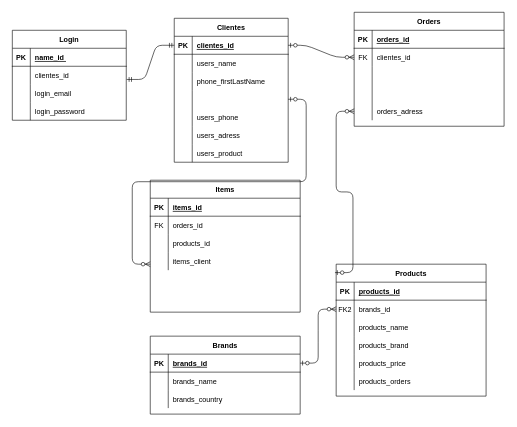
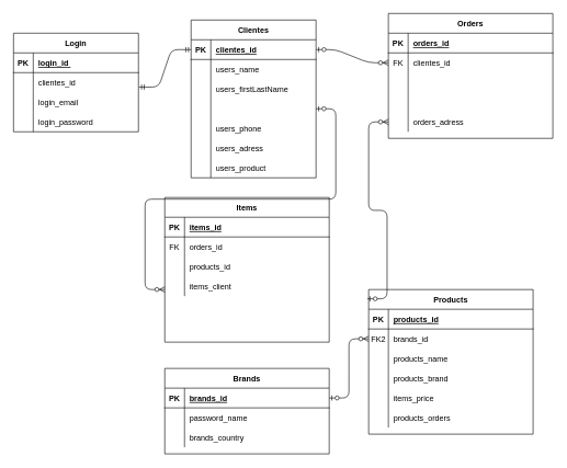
  <mxCell id="0" />
  <mxCell id="1" parent="0" />
  <mxCell id="2" value="Clientes" style="shape=table;startSize=30;container=1;collapsible=1;childLayout=tableLayout;fixedRows=1;rowLines=0;fontStyle=1;align=center;resizeLast=1;" parent="1" vertex="1"><mxGeometry x="290" y="30" width="190" height="240" as="geometry" /></mxCell>
  <mxCell id="3" value="" style="shape=partialRectangle;collapsible=0;dropTarget=0;pointerEvents=0;fillColor=none;points=[[0,0.5],[1,0.5]];portConstraint=eastwest;top=0;left=0;right=0;bottom=1;" parent="2" vertex="1"><mxGeometry y="30" width="190" height="30" as="geometry" /></mxCell>
  <mxCell id="4" value="PK" style="shape=partialRectangle;overflow=hidden;connectable=0;fillColor=none;top=0;left=0;bottom=0;right=0;fontStyle=1;" parent="3" vertex="1"><mxGeometry width="30" height="30" as="geometry" /></mxCell>
  <mxCell id="5" value="clientes_id" style="shape=partialRectangle;overflow=hidden;connectable=0;fillColor=none;top=0;left=0;bottom=0;right=0;align=left;spacingLeft=6;fontStyle=5;" parent="3" vertex="1"><mxGeometry x="30" width="160" height="30" as="geometry" /></mxCell>
  <mxCell id="6" style="shape=partialRectangle;collapsible=0;dropTarget=0;pointerEvents=0;fillColor=none;points=[[0,0.5],[1,0.5]];portConstraint=eastwest;top=0;left=0;right=0;bottom=0;" parent="2" vertex="1"><mxGeometry y="60" width="190" height="30" as="geometry" /></mxCell>
  <mxCell id="7" style="shape=partialRectangle;overflow=hidden;connectable=0;fillColor=none;top=0;left=0;bottom=0;right=0;" parent="6" vertex="1"><mxGeometry width="30" height="30" as="geometry" /></mxCell>
  <mxCell id="8" value="users_name" style="shape=partialRectangle;overflow=hidden;connectable=0;fillColor=none;top=0;left=0;bottom=0;right=0;align=left;spacingLeft=6;" parent="6" vertex="1"><mxGeometry x="30" width="160" height="30" as="geometry" /></mxCell>
  <mxCell id="9" style="shape=partialRectangle;collapsible=0;dropTarget=0;pointerEvents=0;fillColor=none;points=[[0,0.5],[1,0.5]];portConstraint=eastwest;top=0;left=0;right=0;bottom=0;" parent="2" vertex="1"><mxGeometry y="90" width="190" height="30" as="geometry" /></mxCell>
  <mxCell id="10" style="shape=partialRectangle;overflow=hidden;connectable=0;fillColor=none;top=0;left=0;bottom=0;right=0;" parent="9" vertex="1"><mxGeometry width="30" height="30" as="geometry" /></mxCell>
- <mxCell id="11" value="phone_firstLastName" style="shape=partialRectangle;overflow=hidden;connectable=0;fillColor=none;top=0;left=0;bottom=0;right=0;align=left;spacingLeft=6;" parent="9" vertex="1"><mxGeometry x="30" width="160" height="30" as="geometry" /></mxCell>
+ <mxCell id="11" value="users_firstLastName" style="shape=partialRectangle;overflow=hidden;connectable=0;fillColor=none;top=0;left=0;bottom=0;right=0;align=left;spacingLeft=6;" parent="9" vertex="1"><mxGeometry x="30" width="160" height="30" as="geometry" /></mxCell>
  <mxCell id="12" style="shape=partialRectangle;collapsible=0;dropTarget=0;pointerEvents=0;fillColor=none;points=[[0,0.5],[1,0.5]];portConstraint=eastwest;top=0;left=0;right=0;bottom=0;" parent="2" vertex="1"><mxGeometry y="120" width="190" height="30" as="geometry" /></mxCell>
  <mxCell id="13" style="shape=partialRectangle;overflow=hidden;connectable=0;fillColor=none;top=0;left=0;bottom=0;right=0;" parent="12" vertex="1"><mxGeometry width="30" height="30" as="geometry" /></mxCell>
  <mxCell id="14" value="" style="shape=partialRectangle;collapsible=0;dropTarget=0;pointerEvents=0;fillColor=none;points=[[0,0.5],[1,0.5]];portConstraint=eastwest;top=0;left=0;right=0;bottom=0;" parent="2" vertex="1"><mxGeometry y="150" width="190" height="30" as="geometry" /></mxCell>
  <mxCell id="15" value="" style="shape=partialRectangle;overflow=hidden;connectable=0;fillColor=none;top=0;left=0;bottom=0;right=0;" parent="14" vertex="1"><mxGeometry width="30" height="30" as="geometry" /></mxCell>
  <mxCell id="16" value="users_phone" style="shape=partialRectangle;overflow=hidden;connectable=0;fillColor=none;top=0;left=0;bottom=0;right=0;align=left;spacingLeft=6;" parent="14" vertex="1"><mxGeometry x="30" width="160" height="30" as="geometry" /></mxCell>
  <mxCell id="17" style="shape=partialRectangle;collapsible=0;dropTarget=0;pointerEvents=0;fillColor=none;points=[[0,0.5],[1,0.5]];portConstraint=eastwest;top=0;left=0;right=0;bottom=0;" parent="2" vertex="1"><mxGeometry y="180" width="190" height="30" as="geometry" /></mxCell>
  <mxCell id="18" style="shape=partialRectangle;overflow=hidden;connectable=0;fillColor=none;top=0;left=0;bottom=0;right=0;" parent="17" vertex="1"><mxGeometry width="30" height="30" as="geometry" /></mxCell>
  <mxCell id="19" value="users_adress" style="shape=partialRectangle;overflow=hidden;connectable=0;fillColor=none;top=0;left=0;bottom=0;right=0;align=left;spacingLeft=6;" parent="17" vertex="1"><mxGeometry x="30" width="160" height="30" as="geometry" /></mxCell>
  <mxCell id="20" value="" style="shape=partialRectangle;collapsible=0;dropTarget=0;pointerEvents=0;fillColor=none;points=[[0,0.5],[1,0.5]];portConstraint=eastwest;top=0;left=0;right=0;bottom=0;" parent="2" vertex="1"><mxGeometry y="210" width="190" height="30" as="geometry" /></mxCell>
  <mxCell id="21" value="" style="shape=partialRectangle;overflow=hidden;connectable=0;fillColor=none;top=0;left=0;bottom=0;right=0;" parent="20" vertex="1"><mxGeometry width="30" height="30" as="geometry" /></mxCell>
  <mxCell id="22" value="users_product" style="shape=partialRectangle;overflow=hidden;connectable=0;fillColor=none;top=0;left=0;bottom=0;right=0;align=left;spacingLeft=6;" parent="20" vertex="1"><mxGeometry x="30" width="160" height="30" as="geometry" /></mxCell>
  <mxCell id="23" value="Login" style="shape=table;startSize=30;container=1;collapsible=1;childLayout=tableLayout;fixedRows=1;rowLines=0;fontStyle=1;align=center;resizeLast=1;" parent="1" vertex="1"><mxGeometry x="20" y="50" width="190" height="150" as="geometry" /></mxCell>
  <mxCell id="24" value="" style="shape=partialRectangle;collapsible=0;dropTarget=0;pointerEvents=0;fillColor=none;points=[[0,0.5],[1,0.5]];portConstraint=eastwest;top=0;left=0;right=0;bottom=1;" parent="23" vertex="1"><mxGeometry y="30" width="190" height="30" as="geometry" /></mxCell>
  <mxCell id="25" value="PK" style="shape=partialRectangle;overflow=hidden;connectable=0;fillColor=none;top=0;left=0;bottom=0;right=0;fontStyle=1;" parent="24" vertex="1"><mxGeometry width="30" height="30" as="geometry" /></mxCell>
- <mxCell id="26" value="name_id " style="shape=partialRectangle;overflow=hidden;connectable=0;fillColor=none;top=0;left=0;bottom=0;right=0;align=left;spacingLeft=6;fontStyle=5;" parent="24" vertex="1"><mxGeometry x="30" width="160" height="30" as="geometry" /></mxCell>
+ <mxCell id="26" value="login_id " style="shape=partialRectangle;overflow=hidden;connectable=0;fillColor=none;top=0;left=0;bottom=0;right=0;align=left;spacingLeft=6;fontStyle=5;" parent="24" vertex="1"><mxGeometry x="30" width="160" height="30" as="geometry" /></mxCell>
  <mxCell id="27" style="shape=partialRectangle;collapsible=0;dropTarget=0;pointerEvents=0;fillColor=none;points=[[0,0.5],[1,0.5]];portConstraint=eastwest;top=0;left=0;right=0;bottom=0;" parent="23" vertex="1"><mxGeometry y="60" width="190" height="30" as="geometry" /></mxCell>
  <mxCell id="28" style="shape=partialRectangle;overflow=hidden;connectable=0;fillColor=none;top=0;left=0;bottom=0;right=0;" parent="27" vertex="1"><mxGeometry width="30" height="30" as="geometry" /></mxCell>
  <mxCell id="29" value="clientes_id" style="shape=partialRectangle;overflow=hidden;connectable=0;fillColor=none;top=0;left=0;bottom=0;right=0;align=left;spacingLeft=6;" parent="27" vertex="1"><mxGeometry x="30" width="160" height="30" as="geometry" /></mxCell>
  <mxCell id="30" style="shape=partialRectangle;collapsible=0;dropTarget=0;pointerEvents=0;fillColor=none;points=[[0,0.5],[1,0.5]];portConstraint=eastwest;top=0;left=0;right=0;bottom=0;" parent="23" vertex="1"><mxGeometry y="90" width="190" height="30" as="geometry" /></mxCell>
  <mxCell id="31" style="shape=partialRectangle;overflow=hidden;connectable=0;fillColor=none;top=0;left=0;bottom=0;right=0;" parent="30" vertex="1"><mxGeometry width="30" height="30" as="geometry" /></mxCell>
  <mxCell id="32" value="login_email" style="shape=partialRectangle;overflow=hidden;connectable=0;fillColor=none;top=0;left=0;bottom=0;right=0;align=left;spacingLeft=6;" parent="30" vertex="1"><mxGeometry x="30" width="160" height="30" as="geometry" /></mxCell>
  <mxCell id="33" style="shape=partialRectangle;collapsible=0;dropTarget=0;pointerEvents=0;fillColor=none;points=[[0,0.5],[1,0.5]];portConstraint=eastwest;top=0;left=0;right=0;bottom=0;" parent="23" vertex="1"><mxGeometry y="120" width="190" height="30" as="geometry" /></mxCell>
  <mxCell id="34" style="shape=partialRectangle;overflow=hidden;connectable=0;fillColor=none;top=0;left=0;bottom=0;right=0;" parent="33" vertex="1"><mxGeometry width="30" height="30" as="geometry" /></mxCell>
  <mxCell id="35" value="login_password" style="shape=partialRectangle;overflow=hidden;connectable=0;fillColor=none;top=0;left=0;bottom=0;right=0;align=left;spacingLeft=6;" parent="33" vertex="1"><mxGeometry x="30" width="160" height="30" as="geometry" /></mxCell>
  <mxCell id="36" value="" style="shape=partialRectangle;overflow=hidden;connectable=0;fillColor=none;top=0;left=0;bottom=0;right=0;align=left;spacingLeft=6;" parent="1" vertex="1"><mxGeometry x="355" y="410" width="220" height="30" as="geometry" /></mxCell>
  <mxCell id="37" value="" style="edgeStyle=entityRelationEdgeStyle;fontSize=12;html=1;endArrow=ERmandOne;startArrow=ERmandOne;exitX=1.004;exitY=0.733;exitDx=0;exitDy=0;exitPerimeter=0;entryX=0;entryY=0.5;entryDx=0;entryDy=0;" parent="1" source="27" target="3" edge="1"><mxGeometry width="100" height="100" relative="1" as="geometry"><mxPoint x="310" y="540" as="sourcePoint" /><mxPoint x="410" y="440" as="targetPoint" /></mxGeometry></mxCell>
  <mxCell id="38" value="Orders" style="shape=table;startSize=30;container=1;collapsible=1;childLayout=tableLayout;fixedRows=1;rowLines=0;fontStyle=1;align=center;resizeLast=1;" parent="1" vertex="1"><mxGeometry x="590" y="20" width="250" height="190" as="geometry" /></mxCell>
  <mxCell id="39" value="" style="shape=partialRectangle;collapsible=0;dropTarget=0;pointerEvents=0;fillColor=none;points=[[0,0.5],[1,0.5]];portConstraint=eastwest;top=0;left=0;right=0;bottom=1;" parent="38" vertex="1"><mxGeometry y="30" width="250" height="30" as="geometry" /></mxCell>
  <mxCell id="40" value="PK" style="shape=partialRectangle;overflow=hidden;connectable=0;fillColor=none;top=0;left=0;bottom=0;right=0;fontStyle=1;" parent="39" vertex="1"><mxGeometry width="30" height="30" as="geometry" /></mxCell>
  <mxCell id="41" value="orders_id" style="shape=partialRectangle;overflow=hidden;connectable=0;fillColor=none;top=0;left=0;bottom=0;right=0;align=left;spacingLeft=6;fontStyle=5;" parent="39" vertex="1"><mxGeometry x="30" width="220" height="30" as="geometry" /></mxCell>
  <mxCell id="42" style="shape=partialRectangle;collapsible=0;dropTarget=0;pointerEvents=0;fillColor=none;points=[[0,0.5],[1,0.5]];portConstraint=eastwest;top=0;left=0;right=0;bottom=0;" parent="38" vertex="1"><mxGeometry y="60" width="250" height="30" as="geometry" /></mxCell>
  <mxCell id="43" value="FK" style="shape=partialRectangle;overflow=hidden;connectable=0;fillColor=none;top=0;left=0;bottom=0;right=0;" parent="42" vertex="1"><mxGeometry width="30" height="30" as="geometry" /></mxCell>
  <mxCell id="44" value="clientes_id" style="shape=partialRectangle;overflow=hidden;connectable=0;fillColor=none;top=0;left=0;bottom=0;right=0;align=left;spacingLeft=6;" parent="42" vertex="1"><mxGeometry x="30" width="220" height="30" as="geometry" /></mxCell>
  <mxCell id="45" style="shape=partialRectangle;collapsible=0;dropTarget=0;pointerEvents=0;fillColor=none;points=[[0,0.5],[1,0.5]];portConstraint=eastwest;top=0;left=0;right=0;bottom=0;" parent="38" vertex="1"><mxGeometry y="90" width="250" height="30" as="geometry" /></mxCell>
  <mxCell id="46" style="shape=partialRectangle;overflow=hidden;connectable=0;fillColor=none;top=0;left=0;bottom=0;right=0;" parent="45" vertex="1"><mxGeometry width="30" height="30" as="geometry" /></mxCell>
  <mxCell id="47" style="shape=partialRectangle;collapsible=0;dropTarget=0;pointerEvents=0;fillColor=none;points=[[0,0.5],[1,0.5]];portConstraint=eastwest;top=0;left=0;right=0;bottom=0;" parent="38" vertex="1"><mxGeometry y="120" width="250" height="30" as="geometry" /></mxCell>
  <mxCell id="48" style="shape=partialRectangle;overflow=hidden;connectable=0;fillColor=none;top=0;left=0;bottom=0;right=0;" parent="47" vertex="1"><mxGeometry width="30" height="30" as="geometry" /></mxCell>
  <mxCell id="49" style="shape=partialRectangle;collapsible=0;dropTarget=0;pointerEvents=0;fillColor=none;points=[[0,0.5],[1,0.5]];portConstraint=eastwest;top=0;left=0;right=0;bottom=0;" parent="38" vertex="1"><mxGeometry y="150" width="250" height="30" as="geometry" /></mxCell>
  <mxCell id="50" style="shape=partialRectangle;overflow=hidden;connectable=0;fillColor=none;top=0;left=0;bottom=0;right=0;" parent="49" vertex="1"><mxGeometry width="30" height="30" as="geometry" /></mxCell>
  <mxCell id="51" value="orders_adress" style="shape=partialRectangle;overflow=hidden;connectable=0;fillColor=none;top=0;left=0;bottom=0;right=0;align=left;spacingLeft=6;" parent="49" vertex="1"><mxGeometry x="30" width="220" height="30" as="geometry" /></mxCell>
  <mxCell id="52" value="Brands" style="shape=table;startSize=30;container=1;collapsible=1;childLayout=tableLayout;fixedRows=1;rowLines=0;fontStyle=1;align=center;resizeLast=1;" parent="1" vertex="1"><mxGeometry x="250" y="560" width="250" height="130" as="geometry" /></mxCell>
  <mxCell id="53" value="" style="shape=partialRectangle;collapsible=0;dropTarget=0;pointerEvents=0;fillColor=none;points=[[0,0.5],[1,0.5]];portConstraint=eastwest;top=0;left=0;right=0;bottom=1;" parent="52" vertex="1"><mxGeometry y="30" width="250" height="30" as="geometry" /></mxCell>
  <mxCell id="54" value="PK" style="shape=partialRectangle;overflow=hidden;connectable=0;fillColor=none;top=0;left=0;bottom=0;right=0;fontStyle=1;" parent="53" vertex="1"><mxGeometry width="30" height="30" as="geometry" /></mxCell>
  <mxCell id="55" value="brands_id" style="shape=partialRectangle;overflow=hidden;connectable=0;fillColor=none;top=0;left=0;bottom=0;right=0;align=left;spacingLeft=6;fontStyle=5;" parent="53" vertex="1"><mxGeometry x="30" width="220" height="30" as="geometry" /></mxCell>
  <mxCell id="56" style="shape=partialRectangle;collapsible=0;dropTarget=0;pointerEvents=0;fillColor=none;points=[[0,0.5],[1,0.5]];portConstraint=eastwest;top=0;left=0;right=0;bottom=0;" parent="52" vertex="1"><mxGeometry y="60" width="250" height="30" as="geometry" /></mxCell>
  <mxCell id="57" style="shape=partialRectangle;overflow=hidden;connectable=0;fillColor=none;top=0;left=0;bottom=0;right=0;" parent="56" vertex="1"><mxGeometry width="30" height="30" as="geometry" /></mxCell>
- <mxCell id="58" value="brands_name" style="shape=partialRectangle;overflow=hidden;connectable=0;fillColor=none;top=0;left=0;bottom=0;right=0;align=left;spacingLeft=6;" parent="56" vertex="1"><mxGeometry x="30" width="220" height="30" as="geometry" /></mxCell>
+ <mxCell id="58" value="password_name" style="shape=partialRectangle;overflow=hidden;connectable=0;fillColor=none;top=0;left=0;bottom=0;right=0;align=left;spacingLeft=6;" parent="56" vertex="1"><mxGeometry x="30" width="220" height="30" as="geometry" /></mxCell>
  <mxCell id="59" style="shape=partialRectangle;collapsible=0;dropTarget=0;pointerEvents=0;fillColor=none;points=[[0,0.5],[1,0.5]];portConstraint=eastwest;top=0;left=0;right=0;bottom=0;" parent="52" vertex="1"><mxGeometry y="90" width="250" height="30" as="geometry" /></mxCell>
  <mxCell id="60" style="shape=partialRectangle;overflow=hidden;connectable=0;fillColor=none;top=0;left=0;bottom=0;right=0;" parent="59" vertex="1"><mxGeometry width="30" height="30" as="geometry" /></mxCell>
  <mxCell id="61" value="brands_country" style="shape=partialRectangle;overflow=hidden;connectable=0;fillColor=none;top=0;left=0;bottom=0;right=0;align=left;spacingLeft=6;" parent="59" vertex="1"><mxGeometry x="30" width="220" height="30" as="geometry" /></mxCell>
  <mxCell id="62" value="Items" style="shape=table;startSize=30;container=1;collapsible=1;childLayout=tableLayout;fixedRows=1;rowLines=0;fontStyle=1;align=center;resizeLast=1;" parent="1" vertex="1"><mxGeometry x="250" y="300" width="250" height="220" as="geometry" /></mxCell>
  <mxCell id="63" value="" style="shape=partialRectangle;collapsible=0;dropTarget=0;pointerEvents=0;fillColor=none;points=[[0,0.5],[1,0.5]];portConstraint=eastwest;top=0;left=0;right=0;bottom=1;" parent="62" vertex="1"><mxGeometry y="30" width="250" height="30" as="geometry" /></mxCell>
  <mxCell id="64" value="PK" style="shape=partialRectangle;overflow=hidden;connectable=0;fillColor=none;top=0;left=0;bottom=0;right=0;fontStyle=1;" parent="63" vertex="1"><mxGeometry width="30" height="30" as="geometry" /></mxCell>
  <mxCell id="65" value="items_id" style="shape=partialRectangle;overflow=hidden;connectable=0;fillColor=none;top=0;left=0;bottom=0;right=0;align=left;spacingLeft=6;fontStyle=5;" parent="63" vertex="1"><mxGeometry x="30" width="220" height="30" as="geometry" /></mxCell>
  <mxCell id="66" style="shape=partialRectangle;collapsible=0;dropTarget=0;pointerEvents=0;fillColor=none;points=[[0,0.5],[1,0.5]];portConstraint=eastwest;top=0;left=0;right=0;bottom=0;" parent="62" vertex="1"><mxGeometry y="60" width="250" height="30" as="geometry" /></mxCell>
  <mxCell id="67" value="FK" style="shape=partialRectangle;overflow=hidden;connectable=0;fillColor=none;top=0;left=0;bottom=0;right=0;" parent="66" vertex="1"><mxGeometry width="30" height="30" as="geometry" /></mxCell>
  <mxCell id="68" value="orders_id" style="shape=partialRectangle;overflow=hidden;connectable=0;fillColor=none;top=0;left=0;bottom=0;right=0;align=left;spacingLeft=6;" parent="66" vertex="1"><mxGeometry x="30" width="220" height="30" as="geometry" /></mxCell>
  <mxCell id="69" style="shape=partialRectangle;collapsible=0;dropTarget=0;pointerEvents=0;fillColor=none;points=[[0,0.5],[1,0.5]];portConstraint=eastwest;top=0;left=0;right=0;bottom=0;" vertex="1" parent="62"><mxGeometry y="90" width="250" height="30" as="geometry" /></mxCell>
  <mxCell id="70" style="shape=partialRectangle;overflow=hidden;connectable=0;fillColor=none;top=0;left=0;bottom=0;right=0;" vertex="1" parent="69"><mxGeometry width="30" height="30" as="geometry" /></mxCell>
  <mxCell id="71" value="products_id" style="shape=partialRectangle;overflow=hidden;connectable=0;fillColor=none;top=0;left=0;bottom=0;right=0;align=left;spacingLeft=6;" vertex="1" parent="69"><mxGeometry x="30" width="220" height="30" as="geometry" /></mxCell>
  <mxCell id="72" style="shape=partialRectangle;collapsible=0;dropTarget=0;pointerEvents=0;fillColor=none;points=[[0,0.5],[1,0.5]];portConstraint=eastwest;top=0;left=0;right=0;bottom=0;" parent="62" vertex="1"><mxGeometry y="120" width="250" height="30" as="geometry" /></mxCell>
  <mxCell id="73" style="shape=partialRectangle;overflow=hidden;connectable=0;fillColor=none;top=0;left=0;bottom=0;right=0;" parent="72" vertex="1"><mxGeometry width="30" height="30" as="geometry" /></mxCell>
  <mxCell id="74" value="items_client" style="shape=partialRectangle;overflow=hidden;connectable=0;fillColor=none;top=0;left=0;bottom=0;right=0;align=left;spacingLeft=6;" parent="72" vertex="1"><mxGeometry x="30" width="220" height="30" as="geometry" /></mxCell>
  <mxCell id="75" style="shape=partialRectangle;collapsible=0;dropTarget=0;pointerEvents=0;fillColor=none;points=[[0,0.5],[1,0.5]];portConstraint=eastwest;top=0;left=0;right=0;bottom=0;" parent="62" vertex="1"><mxGeometry y="150" width="250" height="30" as="geometry" /></mxCell>
  <mxCell id="76" style="shape=partialRectangle;overflow=hidden;connectable=0;fillColor=none;top=0;left=0;bottom=0;right=0;" parent="75" vertex="1"><mxGeometry width="30" height="30" as="geometry" /></mxCell>
  <mxCell id="77" style="shape=partialRectangle;collapsible=0;dropTarget=0;pointerEvents=0;fillColor=none;points=[[0,0.5],[1,0.5]];portConstraint=eastwest;top=0;left=0;right=0;bottom=0;" parent="62" vertex="1"><mxGeometry y="180" width="250" height="30" as="geometry" /></mxCell>
  <mxCell id="78" style="shape=partialRectangle;overflow=hidden;connectable=0;fillColor=none;top=0;left=0;bottom=0;right=0;" parent="77" vertex="1"><mxGeometry width="30" height="30" as="geometry" /></mxCell>
  <mxCell id="79" value="Products" style="shape=table;startSize=30;container=1;collapsible=1;childLayout=tableLayout;fixedRows=1;rowLines=0;fontStyle=1;align=center;resizeLast=1;" parent="1" vertex="1"><mxGeometry x="560" y="440" width="250" height="220" as="geometry" /></mxCell>
  <mxCell id="80" value="" style="shape=partialRectangle;collapsible=0;dropTarget=0;pointerEvents=0;fillColor=none;points=[[0,0.5],[1,0.5]];portConstraint=eastwest;top=0;left=0;right=0;bottom=1;" parent="79" vertex="1"><mxGeometry y="30" width="250" height="30" as="geometry" /></mxCell>
  <mxCell id="81" value="PK" style="shape=partialRectangle;overflow=hidden;connectable=0;fillColor=none;top=0;left=0;bottom=0;right=0;fontStyle=1;" parent="80" vertex="1"><mxGeometry width="30" height="30" as="geometry" /></mxCell>
  <mxCell id="82" value="products_id" style="shape=partialRectangle;overflow=hidden;connectable=0;fillColor=none;top=0;left=0;bottom=0;right=0;align=left;spacingLeft=6;fontStyle=5;" parent="80" vertex="1"><mxGeometry x="30" width="220" height="30" as="geometry" /></mxCell>
  <mxCell id="83" style="shape=partialRectangle;collapsible=0;dropTarget=0;pointerEvents=0;fillColor=none;points=[[0,0.5],[1,0.5]];portConstraint=eastwest;top=0;left=0;right=0;bottom=0;" parent="79" vertex="1"><mxGeometry y="60" width="250" height="30" as="geometry" /></mxCell>
  <mxCell id="84" value="FK2" style="shape=partialRectangle;overflow=hidden;connectable=0;fillColor=none;top=0;left=0;bottom=0;right=0;" parent="83" vertex="1"><mxGeometry width="30" height="30" as="geometry" /></mxCell>
  <mxCell id="85" value="brands_id" style="shape=partialRectangle;overflow=hidden;connectable=0;fillColor=none;top=0;left=0;bottom=0;right=0;align=left;spacingLeft=6;" parent="83" vertex="1"><mxGeometry x="30" width="220" height="30" as="geometry" /></mxCell>
  <mxCell id="86" style="shape=partialRectangle;collapsible=0;dropTarget=0;pointerEvents=0;fillColor=none;points=[[0,0.5],[1,0.5]];portConstraint=eastwest;top=0;left=0;right=0;bottom=0;" parent="79" vertex="1"><mxGeometry y="90" width="250" height="30" as="geometry" /></mxCell>
  <mxCell id="87" style="shape=partialRectangle;overflow=hidden;connectable=0;fillColor=none;top=0;left=0;bottom=0;right=0;" parent="86" vertex="1"><mxGeometry width="30" height="30" as="geometry" /></mxCell>
  <mxCell id="88" value="products_name" style="shape=partialRectangle;overflow=hidden;connectable=0;fillColor=none;top=0;left=0;bottom=0;right=0;align=left;spacingLeft=6;" parent="86" vertex="1"><mxGeometry x="30" width="220" height="30" as="geometry" /></mxCell>
  <mxCell id="89" style="shape=partialRectangle;collapsible=0;dropTarget=0;pointerEvents=0;fillColor=none;points=[[0,0.5],[1,0.5]];portConstraint=eastwest;top=0;left=0;right=0;bottom=0;" parent="79" vertex="1"><mxGeometry y="120" width="250" height="30" as="geometry" /></mxCell>
  <mxCell id="90" style="shape=partialRectangle;overflow=hidden;connectable=0;fillColor=none;top=0;left=0;bottom=0;right=0;" parent="89" vertex="1"><mxGeometry width="30" height="30" as="geometry" /></mxCell>
  <mxCell id="91" value="products_brand" style="shape=partialRectangle;overflow=hidden;connectable=0;fillColor=none;top=0;left=0;bottom=0;right=0;align=left;spacingLeft=6;" parent="89" vertex="1"><mxGeometry x="30" width="220" height="30" as="geometry" /></mxCell>
  <mxCell id="92" style="shape=partialRectangle;collapsible=0;dropTarget=0;pointerEvents=0;fillColor=none;points=[[0,0.5],[1,0.5]];portConstraint=eastwest;top=0;left=0;right=0;bottom=0;" parent="79" vertex="1"><mxGeometry y="150" width="250" height="30" as="geometry" /></mxCell>
  <mxCell id="93" style="shape=partialRectangle;overflow=hidden;connectable=0;fillColor=none;top=0;left=0;bottom=0;right=0;" parent="92" vertex="1"><mxGeometry width="30" height="30" as="geometry" /></mxCell>
- <mxCell id="94" value="products_price" style="shape=partialRectangle;overflow=hidden;connectable=0;fillColor=none;top=0;left=0;bottom=0;right=0;align=left;spacingLeft=6;" parent="92" vertex="1"><mxGeometry x="30" width="220" height="30" as="geometry" /></mxCell>
+ <mxCell id="94" value="items_price" style="shape=partialRectangle;overflow=hidden;connectable=0;fillColor=none;top=0;left=0;bottom=0;right=0;align=left;spacingLeft=6;" parent="92" vertex="1"><mxGeometry x="30" width="220" height="30" as="geometry" /></mxCell>
  <mxCell id="95" value="" style="shape=partialRectangle;collapsible=0;dropTarget=0;pointerEvents=0;fillColor=none;points=[[0,0.5],[1,0.5]];portConstraint=eastwest;top=0;left=0;right=0;bottom=0;" parent="79" vertex="1"><mxGeometry y="180" width="250" height="30" as="geometry" /></mxCell>
  <mxCell id="96" value="" style="shape=partialRectangle;overflow=hidden;connectable=0;fillColor=none;top=0;left=0;bottom=0;right=0;" parent="95" vertex="1"><mxGeometry width="30" height="30" as="geometry" /></mxCell>
  <mxCell id="97" value="products_orders" style="shape=partialRectangle;overflow=hidden;connectable=0;fillColor=none;top=0;left=0;bottom=0;right=0;align=left;spacingLeft=6;" parent="95" vertex="1"><mxGeometry x="30" width="220" height="30" as="geometry" /></mxCell>
  <mxCell id="98" value="" style="edgeStyle=entityRelationEdgeStyle;fontSize=12;html=1;endArrow=ERzeroToMany;startArrow=ERzeroToOne;exitX=1;exitY=0.5;exitDx=0;exitDy=0;" parent="1" source="12" edge="1"><mxGeometry width="100" height="100" relative="1" as="geometry"><mxPoint x="290" y="95" as="sourcePoint" /><mxPoint x="250" y="440" as="targetPoint" /></mxGeometry></mxCell>
  <mxCell id="99" value="" style="edgeStyle=entityRelationEdgeStyle;fontSize=12;html=1;endArrow=ERzeroToMany;startArrow=ERzeroToOne;exitX=1;exitY=0.5;exitDx=0;exitDy=0;entryX=0;entryY=0.5;entryDx=0;entryDy=0;" parent="1" source="3" edge="1" target="42"><mxGeometry width="100" height="100" relative="1" as="geometry"><mxPoint x="590" y="70" as="sourcePoint" /><mxPoint x="591" y="43" as="targetPoint" /></mxGeometry></mxCell>
  <mxCell id="100" value="" style="edgeStyle=entityRelationEdgeStyle;fontSize=12;html=1;endArrow=ERzeroToMany;startArrow=ERzeroToOne;entryX=0;entryY=0.5;entryDx=0;entryDy=0;exitX=1;exitY=0.5;exitDx=0;exitDy=0;" parent="1" source="53" target="83" edge="1"><mxGeometry width="100" height="100" relative="1" as="geometry"><mxPoint x="280" y="570" as="sourcePoint" /><mxPoint x="380" y="470" as="targetPoint" /></mxGeometry></mxCell>
  <mxCell id="101" value="" style="edgeStyle=entityRelationEdgeStyle;fontSize=12;html=1;endArrow=ERzeroToMany;startArrow=ERzeroToOne;entryX=0;entryY=0.5;entryDx=0;entryDy=0;exitX=-0.008;exitY=0.064;exitDx=0;exitDy=0;exitPerimeter=0;" parent="1" source="79" target="49" edge="1"><mxGeometry width="100" height="100" relative="1" as="geometry"><mxPoint x="600" y="430" as="sourcePoint" /><mxPoint x="320" y="240" as="targetPoint" /></mxGeometry></mxCell>
